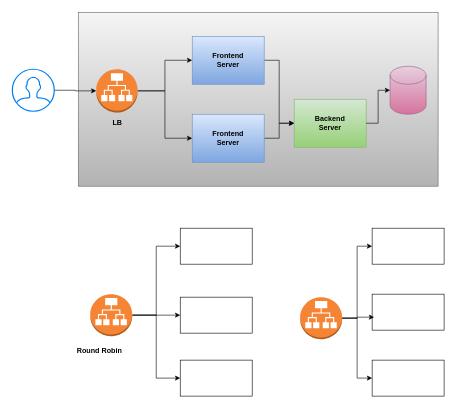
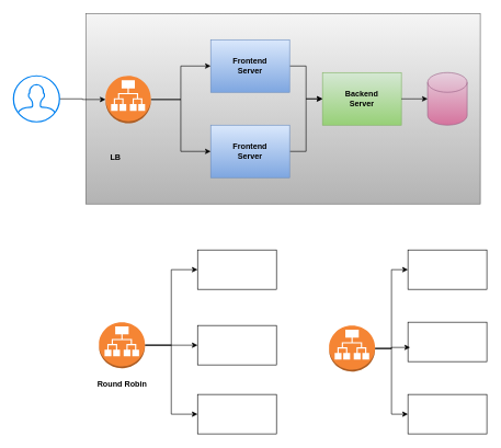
  <mxCell id="0" />
  <mxCell id="1" parent="0" />
  <mxCell id="2" value="" style="rounded=0;whiteSpace=wrap;html=1;fillColor=#f5f5f5;gradientColor=#b3b3b3;strokeColor=#666666;" vertex="1" parent="1"><mxGeometry x="130" y="20" width="600" height="290" as="geometry" /></mxCell>
  <mxCell id="3" style="edgeStyle=orthogonalEdgeStyle;rounded=0;orthogonalLoop=1;jettySize=auto;html=1;entryX=0;entryY=0.5;entryDx=0;entryDy=0;" edge="1" parent="1" source="4" target="5"><mxGeometry relative="1" as="geometry" /></mxCell>
  <mxCell id="4" value="&lt;b&gt;Frontend&lt;br&gt;Server&lt;/b&gt;" style="rounded=0;whiteSpace=wrap;html=1;fillColor=#dae8fc;gradientColor=#7ea6e0;strokeColor=#6c8ebf;" vertex="1" parent="1"><mxGeometry x="320" y="60" width="120" height="80" as="geometry" /></mxCell>
- <mxCell id="5" value="&lt;b&gt;Backend&lt;br&gt;Server&lt;/b&gt;" style="rounded=0;whiteSpace=wrap;html=1;fillColor=#d5e8d4;gradientColor=#97d077;strokeColor=#82b366;" vertex="1" parent="1"><mxGeometry x="490" y="165" width="120" height="80" as="geometry" /></mxCell>
+ <mxCell id="5" value="&lt;b&gt;Backend&lt;br&gt;Server&lt;/b&gt;" style="rounded=0;whiteSpace=wrap;html=1;fillColor=#d5e8d4;gradientColor=#97d077;strokeColor=#82b366;" vertex="1" parent="1"><mxGeometry x="490" y="110" width="120" height="80" as="geometry" /></mxCell>
  <mxCell id="6" value="" style="shape=cylinder3;whiteSpace=wrap;html=1;boundedLbl=1;backgroundOutline=1;size=15;fillColor=#e6d0de;gradientColor=#d5739d;strokeColor=#996185;" vertex="1" parent="1"><mxGeometry x="650" y="110" width="60" height="80" as="geometry" /></mxCell>
  <mxCell id="7" style="edgeStyle=orthogonalEdgeStyle;rounded=0;orthogonalLoop=1;jettySize=auto;html=1;entryX=0;entryY=0.5;entryDx=0;entryDy=0;entryPerimeter=0;" edge="1" parent="1" source="5" target="6"><mxGeometry relative="1" as="geometry" /></mxCell>
  <mxCell id="8" style="edgeStyle=orthogonalEdgeStyle;rounded=0;orthogonalLoop=1;jettySize=auto;html=1;" edge="1" parent="1" source="9" target="29"><mxGeometry relative="1" as="geometry" /></mxCell>
  <mxCell id="9" value="" style="html=1;verticalLabelPosition=bottom;align=center;labelBackgroundColor=#ffffff;verticalAlign=top;strokeWidth=2;strokeColor=#0080F0;shadow=0;dashed=0;shape=mxgraph.ios7.icons.user;" vertex="1" parent="1"><mxGeometry x="20" y="115" width="70" height="70" as="geometry" /></mxCell>
  <mxCell id="10" style="edgeStyle=orthogonalEdgeStyle;rounded=0;orthogonalLoop=1;jettySize=auto;html=1;entryX=0;entryY=0.5;entryDx=0;entryDy=0;" edge="1" parent="1" source="13" target="16"><mxGeometry relative="1" as="geometry" /></mxCell>
  <mxCell id="11" style="edgeStyle=orthogonalEdgeStyle;rounded=0;orthogonalLoop=1;jettySize=auto;html=1;entryX=0;entryY=0.5;entryDx=0;entryDy=0;" edge="1" parent="1" source="13" target="14"><mxGeometry relative="1" as="geometry" /></mxCell>
  <mxCell id="12" style="edgeStyle=orthogonalEdgeStyle;rounded=0;orthogonalLoop=1;jettySize=auto;html=1;entryX=0;entryY=0.5;entryDx=0;entryDy=0;" edge="1" parent="1" source="13" target="15"><mxGeometry relative="1" as="geometry" /></mxCell>
  <mxCell id="13" value="" style="outlineConnect=0;dashed=0;verticalLabelPosition=bottom;verticalAlign=top;align=center;html=1;shape=mxgraph.aws3.application_load_balancer;fillColor=#F58534;gradientColor=none;" vertex="1" parent="1"><mxGeometry x="150" y="490" width="70" height="70" as="geometry" /></mxCell>
  <mxCell id="14" value="" style="rounded=0;whiteSpace=wrap;html=1;" vertex="1" parent="1"><mxGeometry x="300" y="495" width="120" height="60" as="geometry" /></mxCell>
  <mxCell id="15" value="" style="rounded=0;whiteSpace=wrap;html=1;" vertex="1" parent="1"><mxGeometry x="300" y="600" width="120" height="60" as="geometry" /></mxCell>
  <mxCell id="16" value="" style="rounded=0;whiteSpace=wrap;html=1;" vertex="1" parent="1"><mxGeometry x="300" y="380" width="120" height="60" as="geometry" /></mxCell>
  <mxCell id="17" style="edgeStyle=orthogonalEdgeStyle;rounded=0;orthogonalLoop=1;jettySize=auto;html=1;entryX=0;entryY=0.5;entryDx=0;entryDy=0;" edge="1" parent="1" source="19" target="20"><mxGeometry relative="1" as="geometry" /></mxCell>
  <mxCell id="18" style="edgeStyle=orthogonalEdgeStyle;rounded=0;orthogonalLoop=1;jettySize=auto;html=1;entryX=0;entryY=0.5;entryDx=0;entryDy=0;" edge="1" parent="1" source="19" target="22"><mxGeometry relative="1" as="geometry" /></mxCell>
  <mxCell id="19" value="" style="outlineConnect=0;dashed=0;verticalLabelPosition=bottom;verticalAlign=top;align=center;html=1;shape=mxgraph.aws3.application_load_balancer;fillColor=#F58534;gradientColor=none;" vertex="1" parent="1"><mxGeometry x="500" y="495" width="70" height="70" as="geometry" /></mxCell>
  <mxCell id="20" value="" style="rounded=0;whiteSpace=wrap;html=1;" vertex="1" parent="1"><mxGeometry x="620" y="380" width="120" height="60" as="geometry" /></mxCell>
  <mxCell id="21" value="" style="rounded=0;whiteSpace=wrap;html=1;" vertex="1" parent="1"><mxGeometry x="620" y="490" width="120" height="60" as="geometry" /></mxCell>
  <mxCell id="22" value="" style="rounded=0;whiteSpace=wrap;html=1;" vertex="1" parent="1"><mxGeometry x="620" y="600" width="120" height="60" as="geometry" /></mxCell>
  <mxCell id="23" style="edgeStyle=orthogonalEdgeStyle;rounded=0;orthogonalLoop=1;jettySize=auto;html=1;entryX=0.027;entryY=0.64;entryDx=0;entryDy=0;entryPerimeter=0;" edge="1" parent="1" source="19" target="21"><mxGeometry relative="1" as="geometry" /></mxCell>
- <mxCell id="24" value="&lt;b&gt;Round Robin&lt;/b&gt;" style="text;html=1;align=center;verticalAlign=middle;resizable=0;points=[];autosize=1;strokeColor=none;fillColor=none;" vertex="1" parent="1"><mxGeometry x="115" y="570" width="100" height="30" as="geometry" /></mxCell>
+ <mxCell id="24" value="&lt;b&gt;Round Robin&lt;/b&gt;" style="text;html=1;align=center;verticalAlign=middle;resizable=0;points=[];autosize=1;strokeColor=none;fillColor=none;" vertex="1" parent="1"><mxGeometry x="135" y="570" width="100" height="30" as="geometry" /></mxCell>
  <mxCell id="25" style="edgeStyle=orthogonalEdgeStyle;rounded=0;orthogonalLoop=1;jettySize=auto;html=1;entryX=0;entryY=0.5;entryDx=0;entryDy=0;" edge="1" parent="1" source="26" target="5"><mxGeometry relative="1" as="geometry" /></mxCell>
  <mxCell id="26" value="&lt;b&gt;Frontend&lt;br&gt;Server&lt;/b&gt;" style="rounded=0;whiteSpace=wrap;html=1;fillColor=#dae8fc;gradientColor=#7ea6e0;strokeColor=#6c8ebf;" vertex="1" parent="1"><mxGeometry x="320" y="190" width="120" height="80" as="geometry" /></mxCell>
  <mxCell id="27" style="edgeStyle=orthogonalEdgeStyle;rounded=0;orthogonalLoop=1;jettySize=auto;html=1;entryX=0;entryY=0.5;entryDx=0;entryDy=0;" edge="1" parent="1" source="29" target="4"><mxGeometry relative="1" as="geometry" /></mxCell>
  <mxCell id="28" style="edgeStyle=orthogonalEdgeStyle;rounded=0;orthogonalLoop=1;jettySize=auto;html=1;entryX=0;entryY=0.5;entryDx=0;entryDy=0;" edge="1" parent="1" source="29" target="26"><mxGeometry relative="1" as="geometry" /></mxCell>
  <mxCell id="29" value="" style="outlineConnect=0;dashed=0;verticalLabelPosition=bottom;verticalAlign=top;align=center;html=1;shape=mxgraph.aws3.application_load_balancer;fillColor=#F58534;gradientColor=none;" vertex="1" parent="1"><mxGeometry x="160" y="115" width="69" height="72" as="geometry" /></mxCell>
- <mxCell id="30" value="&lt;b&gt;LB&lt;/b&gt;" style="text;html=1;align=center;verticalAlign=middle;resizable=0;points=[];autosize=1;strokeColor=none;fillColor=none;" vertex="1" parent="1"><mxGeometry x="174.5" y="190" width="40" height="30" as="geometry" /></mxCell>
+ <mxCell id="30" value="&lt;b&gt;LB&lt;/b&gt;" style="text;html=1;align=center;verticalAlign=middle;resizable=0;points=[];autosize=1;strokeColor=none;fillColor=none;" vertex="1" parent="1"><mxGeometry x="154.5" y="225" width="40" height="30" as="geometry" /></mxCell>
